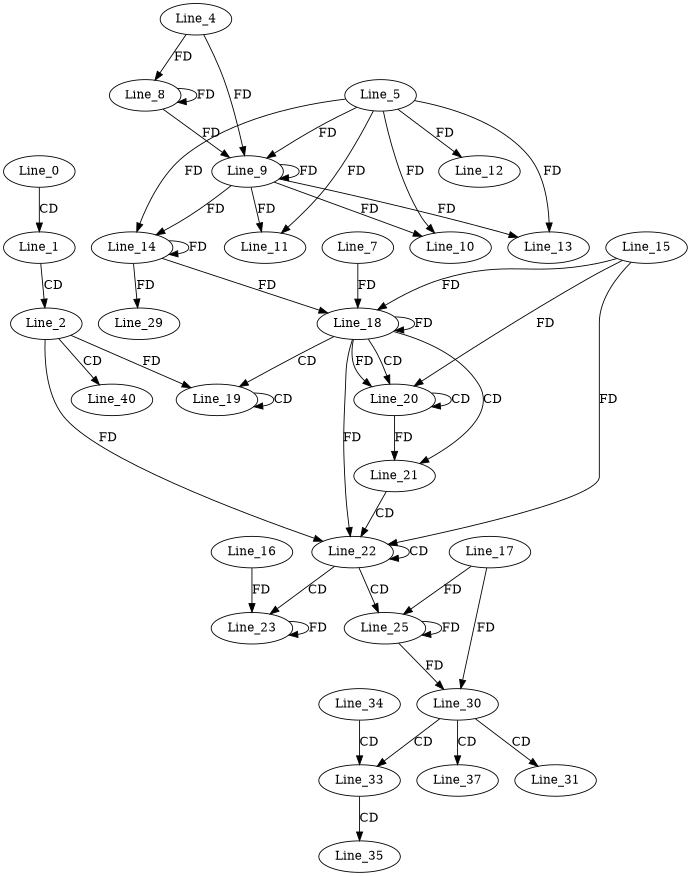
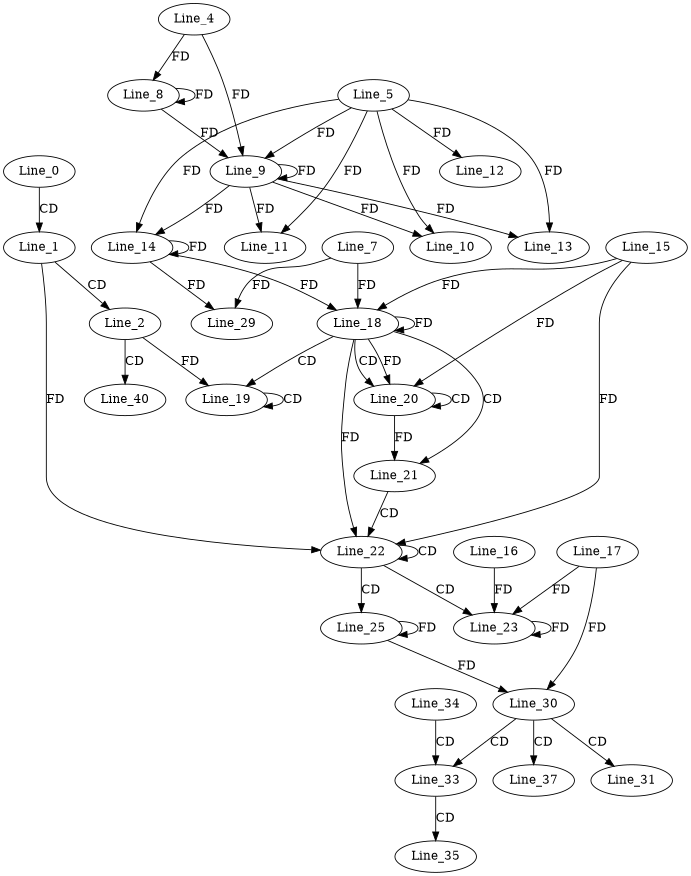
  digraph {
    Line_0
    Line_1
    Line_2
    Line_19
    Line_22
    Line_40
    Line_23
    Line_25
    Line_4
    Line_8
    Line_9
    Line_10
    Line_11
    Line_13
    Line_14
    Line_5
    Line_12
    Line_18
    Line_29
    Line_7
    Line_20
    Line_21
    Line_15
    Line_30
    Line_16
    Line_31
    n27 [label=Line_37]
    Line_33
    Line_17
    Line_35
    Line_34
    Line_0 -> Line_1 [label=CD]
    Line_1 -> Line_2 [label=CD]
    Line_2 -> Line_19 [label=FD]
-   Line_2 -> Line_22 [label=FD]
+   Line_1 -> Line_22 [label=FD]
    Line_2 -> Line_40 [label=CD]
    Line_19 -> Line_19 [label=CD]
    Line_22 -> Line_22 [label=CD]
    Line_22 -> Line_23 [label=CD]
    Line_22 -> Line_25 [label=CD]
    Line_23 -> Line_23 [label=FD]
    Line_25 -> Line_25 [label=FD]
    Line_25 -> Line_30 [label=FD]
    Line_4 -> Line_8 [label=FD]
    Line_4 -> Line_9 [label=FD]
    Line_8 -> Line_8 [label=FD]
    Line_8 -> Line_9 [label=FD]
    Line_9 -> Line_9 [label=FD]
    Line_9 -> Line_10 [label=FD]
    Line_9 -> Line_11 [label=FD]
    Line_9 -> Line_13 [label=FD]
    Line_9 -> Line_14 [label=FD]
    Line_14 -> Line_14 [label=FD]
    Line_14 -> Line_18 [label=FD]
    Line_14 -> Line_29 [label=FD]
    Line_5 -> Line_9 [label=FD]
    Line_5 -> Line_10 [label=FD]
    Line_5 -> Line_11 [label=FD]
    Line_5 -> Line_13 [label=FD]
    Line_5 -> Line_14 [label=FD]
    Line_5 -> Line_12 [label=FD]
    Line_18 -> Line_19 [label=CD]
    Line_18 -> Line_22 [label=FD]
    Line_18 -> Line_18 [label=FD]
    Line_18 -> Line_20 [label=CD]
    Line_18 -> Line_20 [label=FD]
    Line_18 -> Line_21 [label=CD]
    Line_7 -> Line_18 [label=FD]
+   Line_7 -> Line_29 [label=FD]
    Line_20 -> Line_20 [label=CD]
    Line_20 -> Line_21 [label=FD]
    Line_21 -> Line_22 [label=CD]
    Line_15 -> Line_22 [label=FD]
    Line_15 -> Line_18 [label=FD]
    Line_15 -> Line_20 [label=FD]
    Line_30 -> Line_31 [label=CD]
    Line_30 -> n27 [label=CD]
    Line_30 -> Line_33 [label=CD]
    Line_16 -> Line_23 [label=FD]
    Line_33 -> Line_35 [label=CD]
-   Line_17 -> Line_25 [label=FD]
+   Line_17 -> Line_23 [label=FD]
    Line_17 -> Line_30 [label=FD]
    Line_34 -> Line_33 [label=CD]
  }
